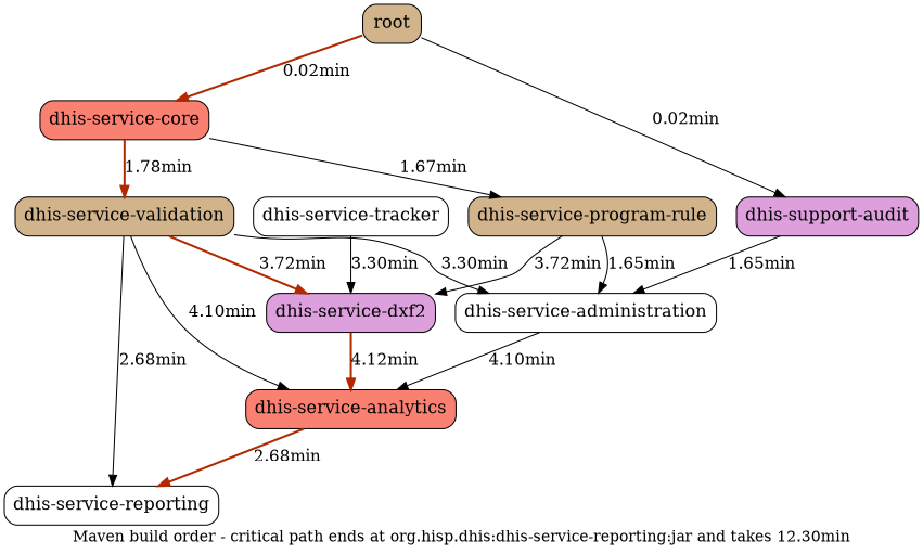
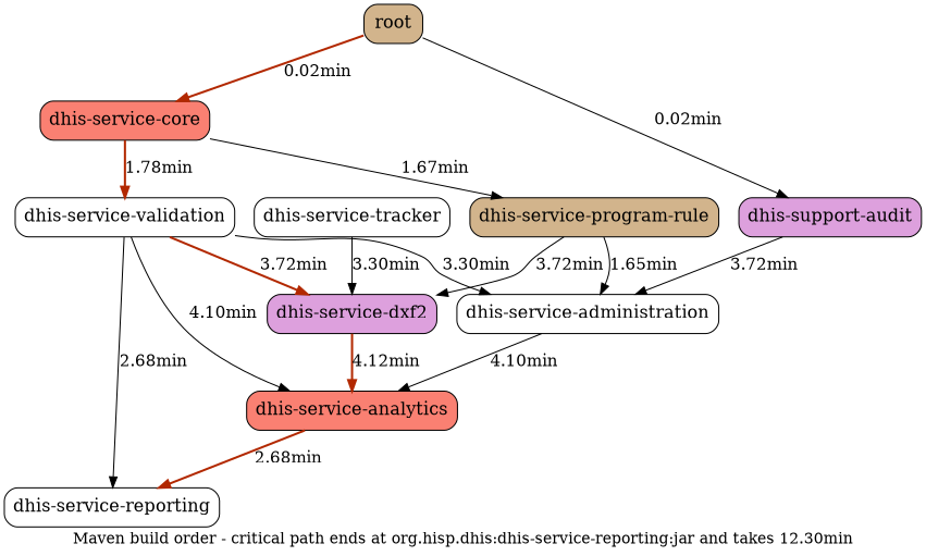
  strict digraph {
    label="Maven build order - critical path ends at org.hisp.dhis:dhis-service-reporting:jar and takes 12.30min"
    node [fillcolor=tan fontsize=16 shape=box style="rounded,filled"]
    edge [fontsize=15 weight=99.0]
-   n1 [label="dhis-service-validation"]
+   n1 [fillcolor=white label="dhis-service-validation"]
    n2 [fillcolor=white label="dhis-service-administration"]
    n3 [fillcolor=plum label="dhis-service-dxf2"]
    n4 [fillcolor=salmon label="dhis-service-analytics"]
    n5 [fillcolor=white label="dhis-service-reporting"]
    n6 [fillcolor=salmon label="dhis-service-core"]
    n7 [label="dhis-service-program-rule"]
    n8 [fillcolor=plum label="dhis-support-audit"]
    n9 [fillcolor=white label="dhis-service-tracker"]
    n10 [label=root]
    n1 -> n2 [label="3.30min"]
    n1 -> n3 [color="#b22800" label="3.72min" penwidth=2 weight=223.0]
    n1 -> n4 [label="4.10min" weight=246.0]
    n1 -> n5 [label="2.68min" weight=161.0]
    n2 -> n4 [label="4.10min" weight=246.0]
    n3 -> n4 [color="#b22800" label="4.12min" penwidth=2 weight=246.0]
    n4 -> n5 [color="#b22800" label="2.68min" penwidth=2 weight=161.0]
    n6 -> n1 [color="#b22800" label="1.78min" penwidth=2 weight=107.0]
    n6 -> n7 [label="1.67min" weight=100.0]
    n7 -> n2 [label="1.65min"]
    n7 -> n3 [label="3.72min" weight=223.0]
-   n8 -> n2 [label="1.65min"]
+   n8 -> n2 [label="3.72min"]
    n9 -> n3 [label="3.30min" weight=198.0]
    n10 -> n6 [color="#b22800" label="0.02min" penwidth=2 weight=1.0]
    n10 -> n8 [label="0.02min" weight=1.0]
  }
